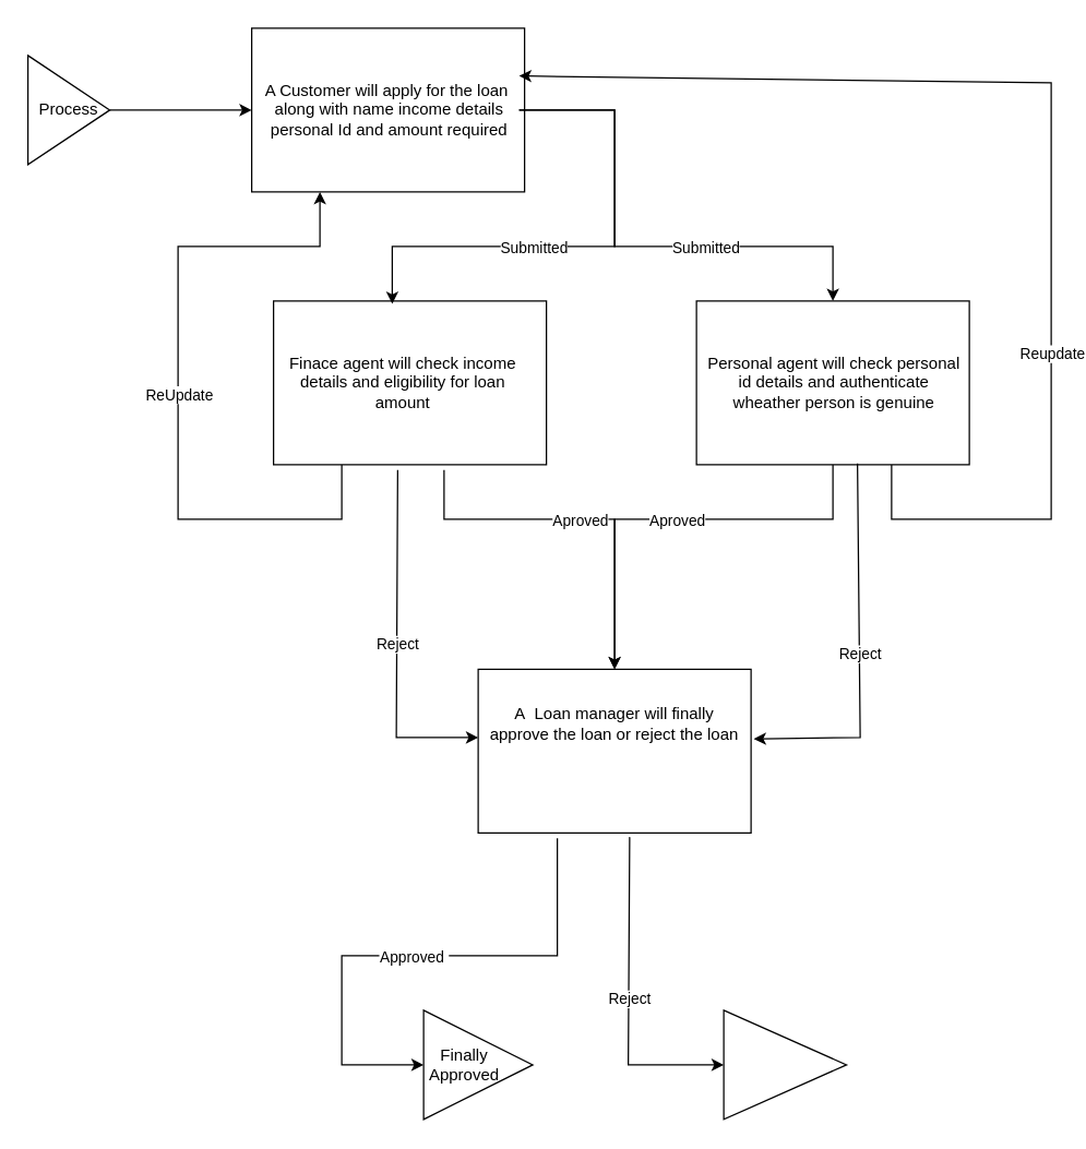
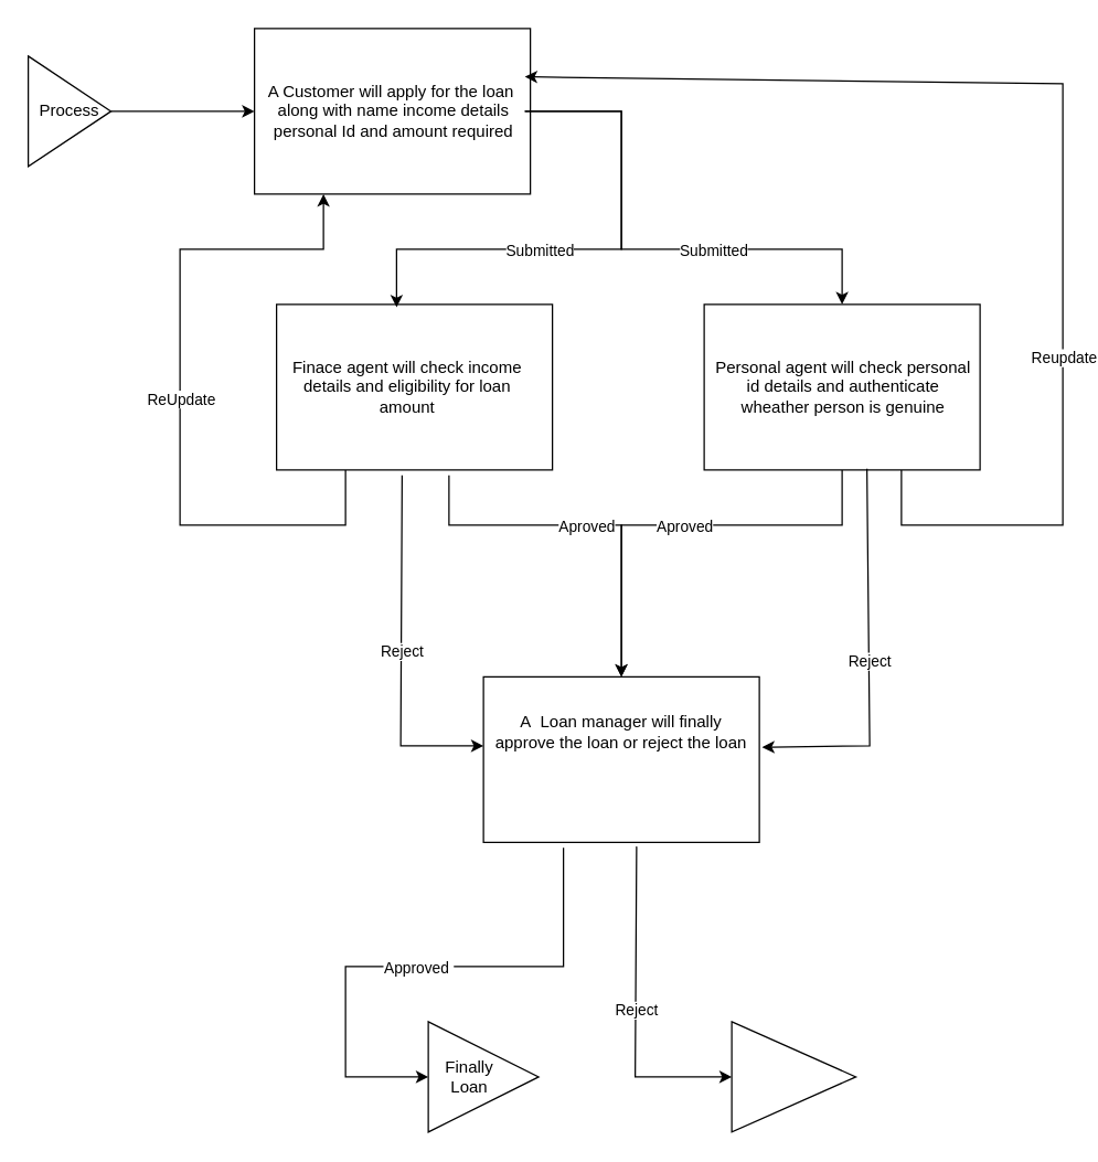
  <mxCell id="0" />
  <mxCell id="1" parent="0" />
  <mxCell id="2" value="" style="rounded=0;whiteSpace=wrap;html=1;" vertex="1" parent="1"><mxGeometry x="184" y="20" width="200" height="120" as="geometry" /></mxCell>
  <mxCell id="3" style="edgeStyle=orthogonalEdgeStyle;rounded=0;orthogonalLoop=1;jettySize=auto;html=1;entryX=0;entryY=0.5;entryDx=0;entryDy=0;" edge="1" parent="1" source="4" target="2"><mxGeometry relative="1" as="geometry" /></mxCell>
  <mxCell id="4" value="" style="triangle;whiteSpace=wrap;html=1;" vertex="1" parent="1"><mxGeometry x="20" y="40" width="60" height="80" as="geometry" /></mxCell>
  <mxCell id="5" value="A Customer will apply for the loan&amp;nbsp;&lt;br&gt;along with name income details personal Id and amount required" style="text;html=1;strokeColor=none;fillColor=none;align=center;verticalAlign=middle;whiteSpace=wrap;rounded=0;" vertex="1" parent="1"><mxGeometry x="190" y="30" width="190" height="100" as="geometry" /></mxCell>
  <mxCell id="6" value="" style="rounded=0;whiteSpace=wrap;html=1;" vertex="1" parent="1"><mxGeometry x="200" y="220" width="200" height="120" as="geometry" /></mxCell>
  <mxCell id="7" value="Finace agent will check income details and eligibility for loan amount" style="text;html=1;strokeColor=none;fillColor=none;align=center;verticalAlign=middle;whiteSpace=wrap;rounded=0;" vertex="1" parent="1"><mxGeometry x="200" y="230" width="190" height="100" as="geometry" /></mxCell>
  <mxCell id="8" value="" style="rounded=0;whiteSpace=wrap;html=1;" vertex="1" parent="1"><mxGeometry x="510" y="220" width="200" height="120" as="geometry" /></mxCell>
  <mxCell id="9" value="Personal agent will check personal id details and authenticate wheather person is genuine" style="text;html=1;strokeColor=none;fillColor=none;align=center;verticalAlign=middle;whiteSpace=wrap;rounded=0;" vertex="1" parent="1"><mxGeometry x="516" y="230" width="190" height="100" as="geometry" /></mxCell>
  <mxCell id="10" value="" style="rounded=0;whiteSpace=wrap;html=1;" vertex="1" parent="1"><mxGeometry x="350" y="490" width="200" height="120" as="geometry" /></mxCell>
  <mxCell id="11" value="A&amp;nbsp; Loan manager will finally approve the loan or reject the loan" style="text;html=1;strokeColor=none;fillColor=none;align=center;verticalAlign=middle;whiteSpace=wrap;rounded=0;" vertex="1" parent="1"><mxGeometry x="355" y="480" width="190" height="100" as="geometry" /></mxCell>
  <mxCell id="12" value="" style="endArrow=classic;html=1;rounded=0;exitX=0.25;exitY=1;exitDx=0;exitDy=0;entryX=0.25;entryY=1;entryDx=0;entryDy=0;" edge="1" parent="1" source="6" target="2"><mxGeometry relative="1" as="geometry"><mxPoint x="180" y="400" as="sourcePoint" /><mxPoint x="280" y="400" as="targetPoint" /><Array as="points"><mxPoint x="250" y="380" /><mxPoint x="130" y="380" /><mxPoint x="130" y="180" /><mxPoint x="234" y="180" /></Array></mxGeometry></mxCell>
  <mxCell id="13" value="ReUpdate" style="edgeLabel;resizable=0;html=1;align=center;verticalAlign=middle;" connectable="0" vertex="1" parent="12"><mxGeometry relative="1" as="geometry" /></mxCell>
  <mxCell id="14" value="" style="endArrow=classic;html=1;rounded=0;entryX=0.435;entryY=0.017;entryDx=0;entryDy=0;entryPerimeter=0;" edge="1" parent="1" target="6"><mxGeometry relative="1" as="geometry"><mxPoint x="380" y="80" as="sourcePoint" /><mxPoint x="270" y="480" as="targetPoint" /><Array as="points"><mxPoint x="450" y="80" /><mxPoint x="450" y="180" /><mxPoint x="287" y="180" /></Array></mxGeometry></mxCell>
  <mxCell id="15" value="Submitted" style="edgeLabel;resizable=0;html=1;align=center;verticalAlign=middle;" connectable="0" vertex="1" parent="14"><mxGeometry relative="1" as="geometry"><mxPoint x="-42" as="offset" /></mxGeometry></mxCell>
  <mxCell id="16" value="" style="endArrow=classic;html=1;rounded=0;exitX=0.625;exitY=1.033;exitDx=0;exitDy=0;exitPerimeter=0;entryX=0.5;entryY=0;entryDx=0;entryDy=0;" edge="1" parent="1" source="6" target="10"><mxGeometry relative="1" as="geometry"><mxPoint x="180" y="490" as="sourcePoint" /><mxPoint x="280" y="490" as="targetPoint" /><Array as="points"><mxPoint x="325" y="380" /><mxPoint x="450" y="380" /></Array></mxGeometry></mxCell>
  <mxCell id="17" value="Aproved" style="edgeLabel;resizable=0;html=1;align=center;verticalAlign=middle;" connectable="0" vertex="1" parent="16"><mxGeometry relative="1" as="geometry" /></mxCell>
  <mxCell id="18" value="" style="endArrow=classic;html=1;rounded=0;exitX=0.5;exitY=1;exitDx=0;exitDy=0;" edge="1" parent="1" source="8"><mxGeometry relative="1" as="geometry"><mxPoint x="190" y="500" as="sourcePoint" /><mxPoint x="450" y="490" as="targetPoint" /><Array as="points"><mxPoint x="610" y="380" /><mxPoint x="450" y="380" /></Array></mxGeometry></mxCell>
  <mxCell id="19" value="Aproved" style="edgeLabel;resizable=0;html=1;align=center;verticalAlign=middle;" connectable="0" vertex="1" parent="18"><mxGeometry relative="1" as="geometry" /></mxCell>
  <mxCell id="20" value="" style="endArrow=classic;html=1;rounded=0;entryX=0.5;entryY=0;entryDx=0;entryDy=0;exitX=1;exitY=0.5;exitDx=0;exitDy=0;" edge="1" parent="1" source="5" target="8"><mxGeometry relative="1" as="geometry"><mxPoint x="294" y="150" as="sourcePoint" /><mxPoint x="297" y="232" as="targetPoint" /><Array as="points"><mxPoint x="450" y="80" /><mxPoint x="450" y="180" /><mxPoint x="610" y="180" /></Array></mxGeometry></mxCell>
  <mxCell id="21" value="Submitted" style="edgeLabel;resizable=0;html=1;align=center;verticalAlign=middle;" connectable="0" vertex="1" parent="20"><mxGeometry relative="1" as="geometry"><mxPoint x="51" as="offset" /></mxGeometry></mxCell>
  <mxCell id="22" value="" style="endArrow=classic;html=1;rounded=0;exitX=0.715;exitY=1;exitDx=0;exitDy=0;entryX=1;entryY=0.25;entryDx=0;entryDy=0;exitPerimeter=0;" edge="1" parent="1" source="8" target="5"><mxGeometry relative="1" as="geometry"><mxPoint x="620" y="350" as="sourcePoint" /><mxPoint x="460" y="430" as="targetPoint" /><Array as="points"><mxPoint x="653" y="380" /><mxPoint x="770" y="380" /><mxPoint x="770" y="60" /></Array></mxGeometry></mxCell>
  <mxCell id="23" value="Reupdate" style="edgeLabel;resizable=0;html=1;align=center;verticalAlign=middle;" connectable="0" vertex="1" parent="22"><mxGeometry relative="1" as="geometry"><mxPoint y="155" as="offset" /></mxGeometry></mxCell>
  <mxCell id="24" value="" style="endArrow=classic;html=1;rounded=0;exitX=0.455;exitY=1.033;exitDx=0;exitDy=0;exitPerimeter=0;" edge="1" parent="1" source="6"><mxGeometry relative="1" as="geometry"><mxPoint x="250" y="540" as="sourcePoint" /><mxPoint x="350" y="540" as="targetPoint" /><Array as="points"><mxPoint x="290" y="540" /></Array></mxGeometry></mxCell>
  <mxCell id="25" value="Reject" style="edgeLabel;resizable=0;html=1;align=center;verticalAlign=middle;" connectable="0" vertex="1" parent="24"><mxGeometry relative="1" as="geometry" /></mxCell>
  <mxCell id="26" value="" style="endArrow=classic;html=1;rounded=0;exitX=0.29;exitY=1.033;exitDx=0;exitDy=0;exitPerimeter=0;entryX=0;entryY=0.5;entryDx=0;entryDy=0;" edge="1" parent="1" source="10" target="33"><mxGeometry relative="1" as="geometry"><mxPoint x="416" y="670" as="sourcePoint" /><mxPoint x="408" y="740" as="targetPoint" /><Array as="points"><mxPoint x="408" y="700" /><mxPoint x="250" y="700" /><mxPoint x="250" y="780" /></Array></mxGeometry></mxCell>
  <mxCell id="27" value="Approved&amp;nbsp;" style="edgeLabel;resizable=0;html=1;align=center;verticalAlign=middle;" connectable="0" vertex="1" parent="26"><mxGeometry relative="1" as="geometry" /></mxCell>
  <mxCell id="28" value="" style="endArrow=classic;html=1;rounded=0;exitX=0.59;exitY=0.992;exitDx=0;exitDy=0;exitPerimeter=0;entryX=1.01;entryY=0.425;entryDx=0;entryDy=0;entryPerimeter=0;" edge="1" parent="1" source="8" target="10"><mxGeometry relative="1" as="geometry"><mxPoint x="640" y="460" as="sourcePoint" /><mxPoint x="740" y="460" as="targetPoint" /><Array as="points"><mxPoint x="630" y="540" /></Array></mxGeometry></mxCell>
  <mxCell id="29" value="Reject" style="edgeLabel;resizable=0;html=1;align=center;verticalAlign=middle;" connectable="0" vertex="1" parent="28"><mxGeometry relative="1" as="geometry" /></mxCell>
  <mxCell id="30" value="" style="endArrow=classic;html=1;rounded=0;exitX=0.555;exitY=1.025;exitDx=0;exitDy=0;exitPerimeter=0;entryX=0;entryY=0.5;entryDx=0;entryDy=0;" edge="1" parent="1" source="10" target="32"><mxGeometry relative="1" as="geometry"><mxPoint x="460" y="640" as="sourcePoint" /><mxPoint x="461" y="740" as="targetPoint" /><Array as="points"><mxPoint x="460" y="780" /></Array></mxGeometry></mxCell>
  <mxCell id="31" value="Reject" style="edgeLabel;resizable=0;html=1;align=center;verticalAlign=middle;" connectable="0" vertex="1" parent="30"><mxGeometry relative="1" as="geometry" /></mxCell>
  <mxCell id="32" value="" style="triangle;whiteSpace=wrap;html=1;" vertex="1" parent="1"><mxGeometry x="530" y="740" width="90" height="80" as="geometry" /></mxCell>
  <mxCell id="33" value="" style="triangle;whiteSpace=wrap;html=1;" vertex="1" parent="1"><mxGeometry x="310" y="740" width="80" height="80" as="geometry" /></mxCell>
- <mxCell id="34" value="Finally Approved" style="text;html=1;strokeColor=none;fillColor=none;align=center;verticalAlign=middle;whiteSpace=wrap;rounded=0;" vertex="1" parent="1"><mxGeometry x="310" y="765" width="60" height="30" as="geometry" /></mxCell>
+ <mxCell id="34" value="Finally Loan" style="text;html=1;strokeColor=none;fillColor=none;align=center;verticalAlign=middle;whiteSpace=wrap;rounded=0;" vertex="1" parent="1"><mxGeometry x="310" y="765" width="60" height="30" as="geometry" /></mxCell>
  <mxCell id="35" value="Process" style="text;html=1;strokeColor=none;fillColor=none;align=center;verticalAlign=middle;whiteSpace=wrap;rounded=0;" vertex="1" parent="1"><mxGeometry x="20" y="65" width="60" height="30" as="geometry" /></mxCell>
